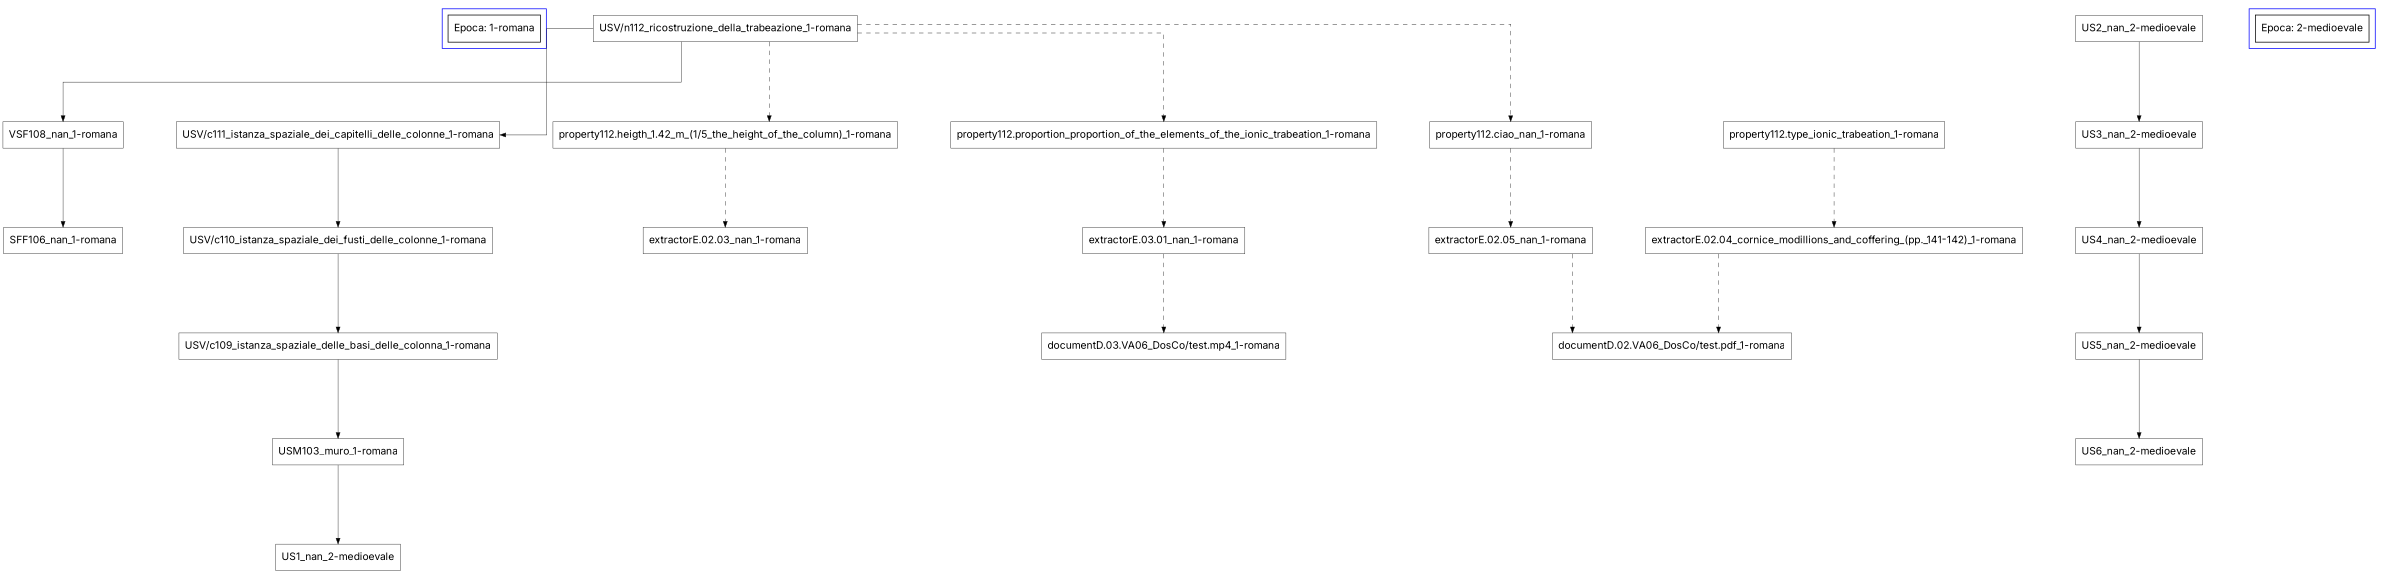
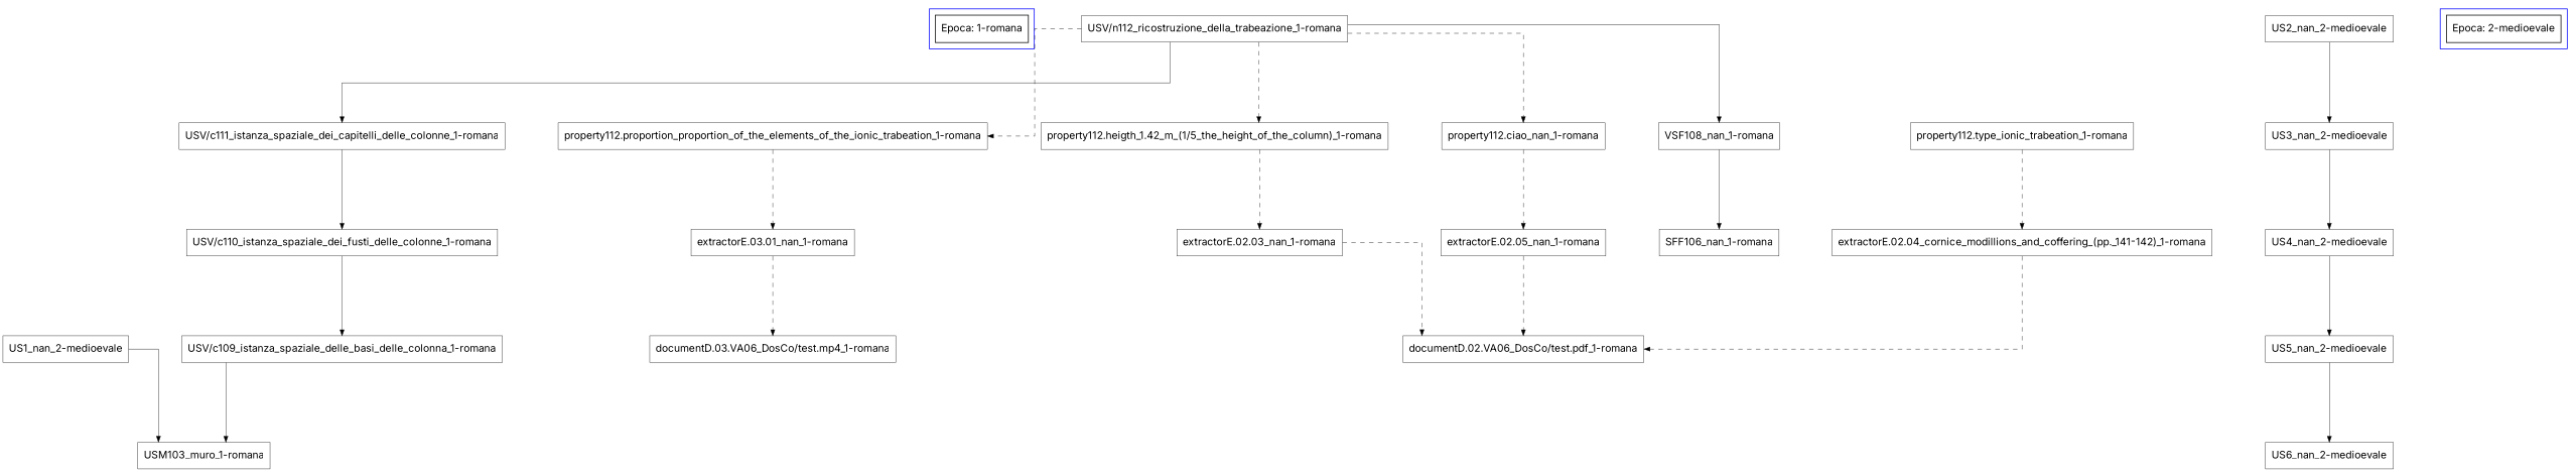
  digraph {
    compound=true
    fontname=Inter
    nodesep=1
    rankdir=TB
    ranksep=1.5
    splines=ortho
    node [fillcolor=white fontname=Inter shape=box style=filled color=black penwidth=.5]
    edge [arrowhead=normal arrowsize=.8 fontname=Inter penwidth=.5 style=solid]
    n1 [gradientangle=90 height=0.51389 label="Epoca: 1-romana" shape=record width=1.5451 color="" penwidth=""]
    "USV/c109_istanza_spaziale_delle_basi_delle_colonna_1-romana" [height=0.5 width=5.2535]
    "USM103_muro_1-romana" [height=0.5 width=2.2639]
    "US1_nan_2-medioevale" [height=0.5 width=2.066]
    "USV/n112_ricostruzione_della_trabeazione_1-romana" [height=0.5 width=4.4097]
    "VSF108_nan_1-romana" [height=0.5 width=2.0764]
    "USV/c111_istanza_spaziale_dei_capitelli_delle_colonne_1-romana" [height=0.5 width=5.3993]
    "SFF106_nan_1-romana" [height=0.5 width=2.0556]
    "USV/c110_istanza_spaziale_dei_fusti_delle_colonne_1-romana" [height=0.5 width=5.1493]
    "US2_nan_2-medioevale" [height=0.5 width=2.066]
    "US3_nan_2-medioevale" [height=0.5 width=2.066]
    "US4_nan_2-medioevale" [height=0.5 width=2.066]
    "US5_nan_2-medioevale" [height=0.5 width=2.066]
    "US6_nan_2-medioevale" [height=0.5 width=2.066]
    "property112.type_ionic_trabeation_1-romana" [height=0.5 width=3.7326]
    "property112.heigth_1.42_m_(1/5_the_height_of_the_column)_1-romana" [height=0.5 width=5.8472]
    "property112.proportion_proportion_of_the_elements_of_the_ionic_trabeation_1-romana" [height=0.5 width=7.1493]
    "property112.ciao_nan_1-romana" [height=0.5 width=2.7535]
    "extractorE.02.04_cornice_modillions_and_coffering_(pp._141-142)_1-romana" [height=0.5 width=6.3264]
    "documentD.02.VA06_DosCo/test.pdf_1-romana" [height=0.5 width=4.0243]
    "extractorE.02.03_nan_1-romana" [height=0.5 width=2.7118]
    "extractorE.03.01_nan_1-romana" [height=0.5 width=2.7118]
    "extractorE.02.05_nan_1-romana" [height=0.5 width=2.7118]
    "documentD.03.VA06_DosCo/test.mp4_1-romana" [height=0.5 width=4.0972]
    n25 [gradientangle=90 height=0.51389 label="Epoca: 2-medioevale" shape=record width=1.8368 color="" penwidth=""]
    subgraph cluster_1 {
      color=blue
      n1
    }
    subgraph sub_2 {
      "USV/c109_istanza_spaziale_delle_basi_delle_colonna_1-romana"
      "USM103_muro_1-romana"
      "US1_nan_2-medioevale"
      "USV/n112_ricostruzione_della_trabeazione_1-romana"
      "VSF108_nan_1-romana"
      "USV/c111_istanza_spaziale_dei_capitelli_delle_colonne_1-romana"
      "SFF106_nan_1-romana"
      "USV/c110_istanza_spaziale_dei_fusti_delle_colonne_1-romana"
      "US2_nan_2-medioevale"
      "US3_nan_2-medioevale"
      "US4_nan_2-medioevale"
      "US5_nan_2-medioevale"
      "US6_nan_2-medioevale"
    }
    subgraph sub_3 {
      "USV/c109_istanza_spaziale_delle_basi_delle_colonna_1-romana"
      "USV/n112_ricostruzione_della_trabeazione_1-romana"
      "property112.type_ionic_trabeation_1-romana"
      "property112.heigth_1.42_m_(1/5_the_height_of_the_column)_1-romana"
      "property112.proportion_proportion_of_the_elements_of_the_ionic_trabeation_1-romana"
      "property112.ciao_nan_1-romana"
      "extractorE.02.04_cornice_modillions_and_coffering_(pp._141-142)_1-romana"
      "documentD.02.VA06_DosCo/test.pdf_1-romana"
      "extractorE.02.03_nan_1-romana"
      "extractorE.03.01_nan_1-romana"
      "extractorE.02.05_nan_1-romana"
      "documentD.03.VA06_DosCo/test.mp4_1-romana"
    }
    subgraph sub_4 {
    }
    subgraph cluster_5 {
      color=blue
      n25
    }
    "USV/c109_istanza_spaziale_delle_basi_delle_colonna_1-romana" -> "USM103_muro_1-romana"
-   "USM103_muro_1-romana" -> "US1_nan_2-medioevale"
+   "US1_nan_2-medioevale" -> "USM103_muro_1-romana"
    "USV/n112_ricostruzione_della_trabeazione_1-romana" -> "VSF108_nan_1-romana"
    "USV/n112_ricostruzione_della_trabeazione_1-romana" -> "USV/c111_istanza_spaziale_dei_capitelli_delle_colonne_1-romana"
    "USV/n112_ricostruzione_della_trabeazione_1-romana" -> "property112.heigth_1.42_m_(1/5_the_height_of_the_column)_1-romana" [style=dashed]
    "USV/n112_ricostruzione_della_trabeazione_1-romana" -> "property112.proportion_proportion_of_the_elements_of_the_ionic_trabeation_1-romana" [style=dashed]
    "USV/n112_ricostruzione_della_trabeazione_1-romana" -> "property112.ciao_nan_1-romana" [style=dashed]
    "VSF108_nan_1-romana" -> "SFF106_nan_1-romana"
    "USV/c111_istanza_spaziale_dei_capitelli_delle_colonne_1-romana" -> "USV/c110_istanza_spaziale_dei_fusti_delle_colonne_1-romana"
    "USV/c110_istanza_spaziale_dei_fusti_delle_colonne_1-romana" -> "USV/c109_istanza_spaziale_delle_basi_delle_colonna_1-romana"
    "US2_nan_2-medioevale" -> "US3_nan_2-medioevale"
    "US3_nan_2-medioevale" -> "US4_nan_2-medioevale"
    "US4_nan_2-medioevale" -> "US5_nan_2-medioevale"
    "US5_nan_2-medioevale" -> "US6_nan_2-medioevale"
    "property112.type_ionic_trabeation_1-romana" -> "extractorE.02.04_cornice_modillions_and_coffering_(pp._141-142)_1-romana" [style=dashed]
    "property112.heigth_1.42_m_(1/5_the_height_of_the_column)_1-romana" -> "extractorE.02.03_nan_1-romana" [style=dashed]
    "property112.proportion_proportion_of_the_elements_of_the_ionic_trabeation_1-romana" -> "extractorE.03.01_nan_1-romana" [style=dashed]
    "property112.ciao_nan_1-romana" -> "extractorE.02.05_nan_1-romana" [style=dashed]
    "extractorE.02.04_cornice_modillions_and_coffering_(pp._141-142)_1-romana" -> "documentD.02.VA06_DosCo/test.pdf_1-romana" [style=dashed]
+   "extractorE.02.03_nan_1-romana" -> "documentD.02.VA06_DosCo/test.pdf_1-romana" [style=dashed]
    "extractorE.03.01_nan_1-romana" -> "documentD.03.VA06_DosCo/test.mp4_1-romana" [style=dashed]
    "extractorE.02.05_nan_1-romana" -> "documentD.02.VA06_DosCo/test.pdf_1-romana" [style=dashed]
  }
